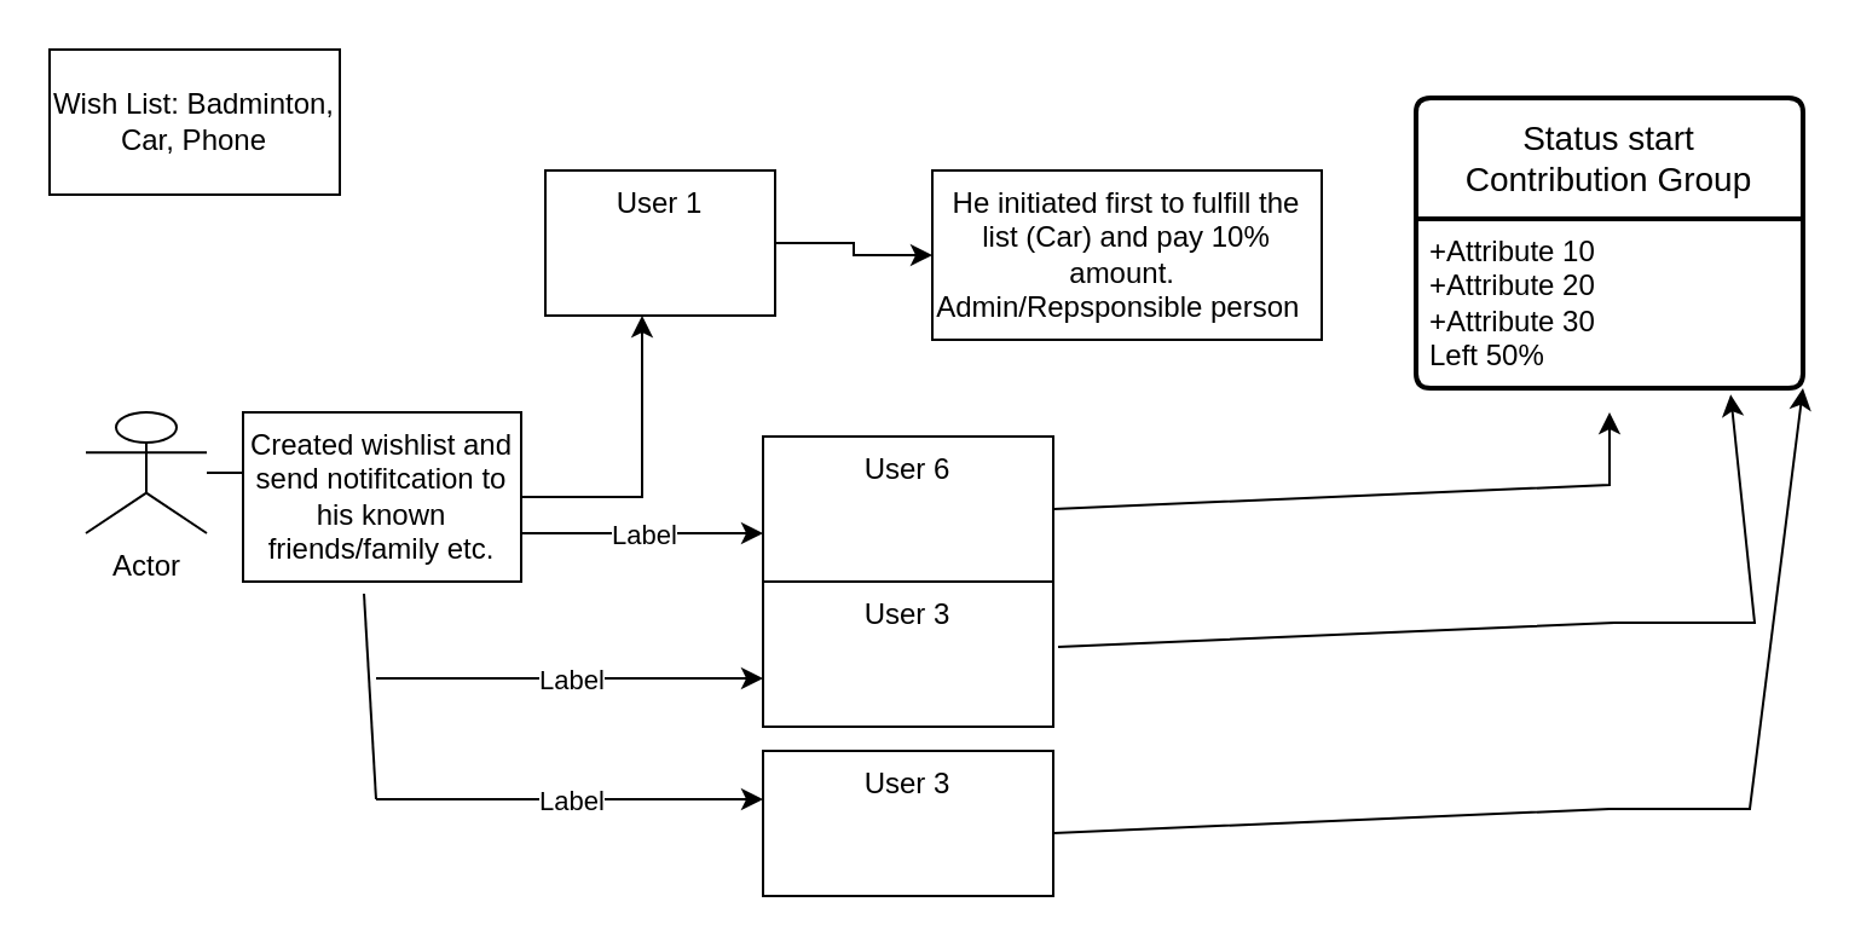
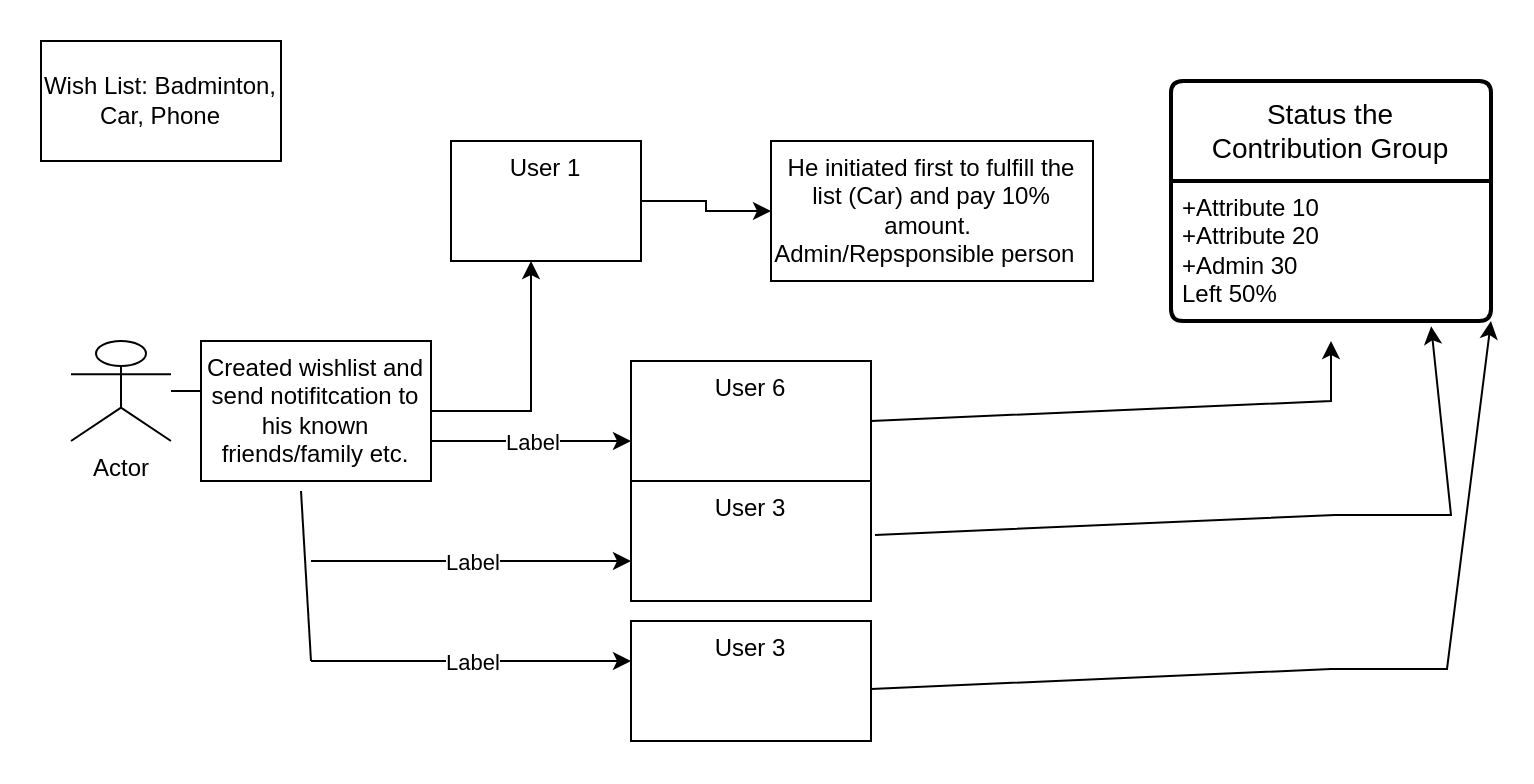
  <mxCell id="0" />
  <mxCell id="1" parent="0" />
  <mxCell id="2" value="" style="edgeStyle=orthogonalEdgeStyle;rounded=0;orthogonalLoop=1;jettySize=auto;html=1;" parent="1" source="3" target="5" edge="1"><mxGeometry relative="1" as="geometry" /></mxCell>
  <mxCell id="3" value="Actor" style="shape=umlActor;verticalLabelPosition=bottom;verticalAlign=top;html=1;outlineConnect=0;" parent="1" vertex="1"><mxGeometry x="35" y="170" width="50" height="50" as="geometry" /></mxCell>
  <mxCell id="4" value="" style="edgeStyle=orthogonalEdgeStyle;rounded=0;orthogonalLoop=1;jettySize=auto;html=1;" parent="1" source="5" target="7" edge="1"><mxGeometry relative="1" as="geometry"><Array as="points"><mxPoint x="265" y="205" /></Array></mxGeometry></mxCell>
  <mxCell id="5" value="Created wishlist and send notifitcation to his known friends/family etc." style="whiteSpace=wrap;html=1;verticalAlign=top;" parent="1" vertex="1"><mxGeometry x="100" y="170" width="115" height="70" as="geometry" /></mxCell>
  <mxCell id="6" value="" style="edgeStyle=orthogonalEdgeStyle;rounded=0;orthogonalLoop=1;jettySize=auto;html=1;" parent="1" source="7" target="19" edge="1"><mxGeometry relative="1" as="geometry" /></mxCell>
  <mxCell id="7" value="User 1" style="whiteSpace=wrap;html=1;verticalAlign=top;" parent="1" vertex="1"><mxGeometry x="225" y="70" width="95" height="60" as="geometry" /></mxCell>
  <mxCell id="8" value="" style="endArrow=classic;html=1;rounded=0;" parent="1" edge="1"><mxGeometry relative="1" as="geometry"><mxPoint x="215" y="220" as="sourcePoint" /><mxPoint x="315" y="220" as="targetPoint" /></mxGeometry></mxCell>
  <mxCell id="9" value="Label" style="edgeLabel;resizable=0;html=1;;align=center;verticalAlign=middle;" parent="8" connectable="0" vertex="1"><mxGeometry relative="1" as="geometry" /></mxCell>
  <mxCell id="10" value="User 6" style="whiteSpace=wrap;html=1;verticalAlign=top;" parent="1" vertex="1"><mxGeometry x="315" y="180" width="120" height="60" as="geometry" /></mxCell>
  <mxCell id="11" value="" style="endArrow=classic;html=1;rounded=0;" parent="1" edge="1"><mxGeometry relative="1" as="geometry"><mxPoint x="155" y="280" as="sourcePoint" /><mxPoint x="315" y="280" as="targetPoint" /></mxGeometry></mxCell>
  <mxCell id="12" value="Label" style="edgeLabel;resizable=0;html=1;;align=center;verticalAlign=middle;" parent="11" connectable="0" vertex="1"><mxGeometry relative="1" as="geometry" /></mxCell>
  <mxCell id="13" value="User 3" style="whiteSpace=wrap;html=1;verticalAlign=top;" parent="1" vertex="1"><mxGeometry x="315" y="240" width="120" height="60" as="geometry" /></mxCell>
  <mxCell id="14" value="User 3" style="whiteSpace=wrap;html=1;verticalAlign=top;" parent="1" vertex="1"><mxGeometry x="315" y="310" width="120" height="60" as="geometry" /></mxCell>
  <mxCell id="15" value="" style="endArrow=classic;html=1;rounded=0;" parent="1" edge="1"><mxGeometry relative="1" as="geometry"><mxPoint x="155" y="330" as="sourcePoint" /><mxPoint x="315" y="330" as="targetPoint" /></mxGeometry></mxCell>
  <mxCell id="16" value="Label" style="edgeLabel;resizable=0;html=1;;align=center;verticalAlign=middle;" parent="15" connectable="0" vertex="1"><mxGeometry relative="1" as="geometry" /></mxCell>
  <mxCell id="17" value="" style="endArrow=none;html=1;rounded=0;" parent="1" edge="1"><mxGeometry width="50" height="50" relative="1" as="geometry"><mxPoint x="155" y="330" as="sourcePoint" /><mxPoint x="150" y="245" as="targetPoint" /></mxGeometry></mxCell>
  <mxCell id="18" value="Wish List: Badminton,&lt;div&gt;Car, Phone&lt;/div&gt;" style="rounded=0;whiteSpace=wrap;html=1;" parent="1" vertex="1"><mxGeometry x="20" y="20" width="120" height="60" as="geometry" /></mxCell>
  <mxCell id="19" value="He initiated first to fulfill the list (Car) and pay 10% amount.&amp;nbsp;&lt;div&gt;Admin/Repsponsible person&amp;nbsp;&amp;nbsp;&lt;/div&gt;" style="whiteSpace=wrap;html=1;verticalAlign=top;" parent="1" vertex="1"><mxGeometry x="385" y="70" width="161" height="70" as="geometry" /></mxCell>
- <mxCell id="20" value="Status start&lt;div&gt;Contribution Group&lt;/div&gt;" style="swimlane;childLayout=stackLayout;horizontal=1;startSize=50;horizontalStack=0;rounded=1;fontSize=14;fontStyle=0;strokeWidth=2;resizeParent=0;resizeLast=1;shadow=0;dashed=0;align=center;arcSize=4;whiteSpace=wrap;html=1;" parent="1" vertex="1"><mxGeometry x="585" y="40" width="160" height="120" as="geometry" /></mxCell>
- <mxCell id="21" value="+Attribute 10&lt;br&gt;+Attribute 20&lt;br&gt;+Attribute 30&amp;nbsp;&lt;div&gt;Left 50%&lt;/div&gt;" style="align=left;strokeColor=none;fillColor=none;spacingLeft=4;fontSize=12;verticalAlign=top;resizable=0;rotatable=0;part=1;html=1;" parent="20" vertex="1"><mxGeometry y="50" width="160" height="70" as="geometry" /></mxCell>
+ <mxCell id="20" value="Status the&lt;div&gt;Contribution Group&lt;/div&gt;" style="swimlane;childLayout=stackLayout;horizontal=1;startSize=50;horizontalStack=0;rounded=1;fontSize=14;fontStyle=0;strokeWidth=2;resizeParent=0;resizeLast=1;shadow=0;dashed=0;align=center;arcSize=4;whiteSpace=wrap;html=1;" parent="1" vertex="1"><mxGeometry x="585" y="40" width="160" height="120" as="geometry" /></mxCell>
+ <mxCell id="21" value="+Attribute 10&lt;br&gt;+Attribute 20&lt;br&gt;+Admin 30&amp;nbsp;&lt;div&gt;Left 50%&lt;/div&gt;" style="align=left;strokeColor=none;fillColor=none;spacingLeft=4;fontSize=12;verticalAlign=top;resizable=0;rotatable=0;part=1;html=1;" parent="20" vertex="1"><mxGeometry y="50" width="160" height="70" as="geometry" /></mxCell>
  <mxCell id="22" value="" style="endArrow=classic;html=1;rounded=0;exitX=1;exitY=0.5;exitDx=0;exitDy=0;" parent="1" source="10" edge="1"><mxGeometry width="50" height="50" relative="1" as="geometry"><mxPoint x="325" y="210" as="sourcePoint" /><mxPoint x="665" y="170" as="targetPoint" /><Array as="points"><mxPoint x="665" y="200" /></Array></mxGeometry></mxCell>
  <mxCell id="23" value="" style="endArrow=classic;html=1;rounded=0;exitX=1;exitY=0.5;exitDx=0;exitDy=0;entryX=0.813;entryY=1.038;entryDx=0;entryDy=0;entryPerimeter=0;" parent="1" target="21" edge="1"><mxGeometry width="50" height="50" relative="1" as="geometry"><mxPoint x="437" y="267" as="sourcePoint" /><mxPoint x="667" y="227" as="targetPoint" /><Array as="points"><mxPoint x="667" y="257" /><mxPoint x="725" y="257" /></Array></mxGeometry></mxCell>
  <mxCell id="24" value="" style="endArrow=classic;html=1;rounded=0;exitX=1;exitY=0.5;exitDx=0;exitDy=0;entryX=1;entryY=1;entryDx=0;entryDy=0;" parent="1" target="21" edge="1"><mxGeometry width="50" height="50" relative="1" as="geometry"><mxPoint x="435" y="344" as="sourcePoint" /><mxPoint x="713" y="240" as="targetPoint" /><Array as="points"><mxPoint x="665" y="334" /><mxPoint x="723" y="334" /></Array></mxGeometry></mxCell>
